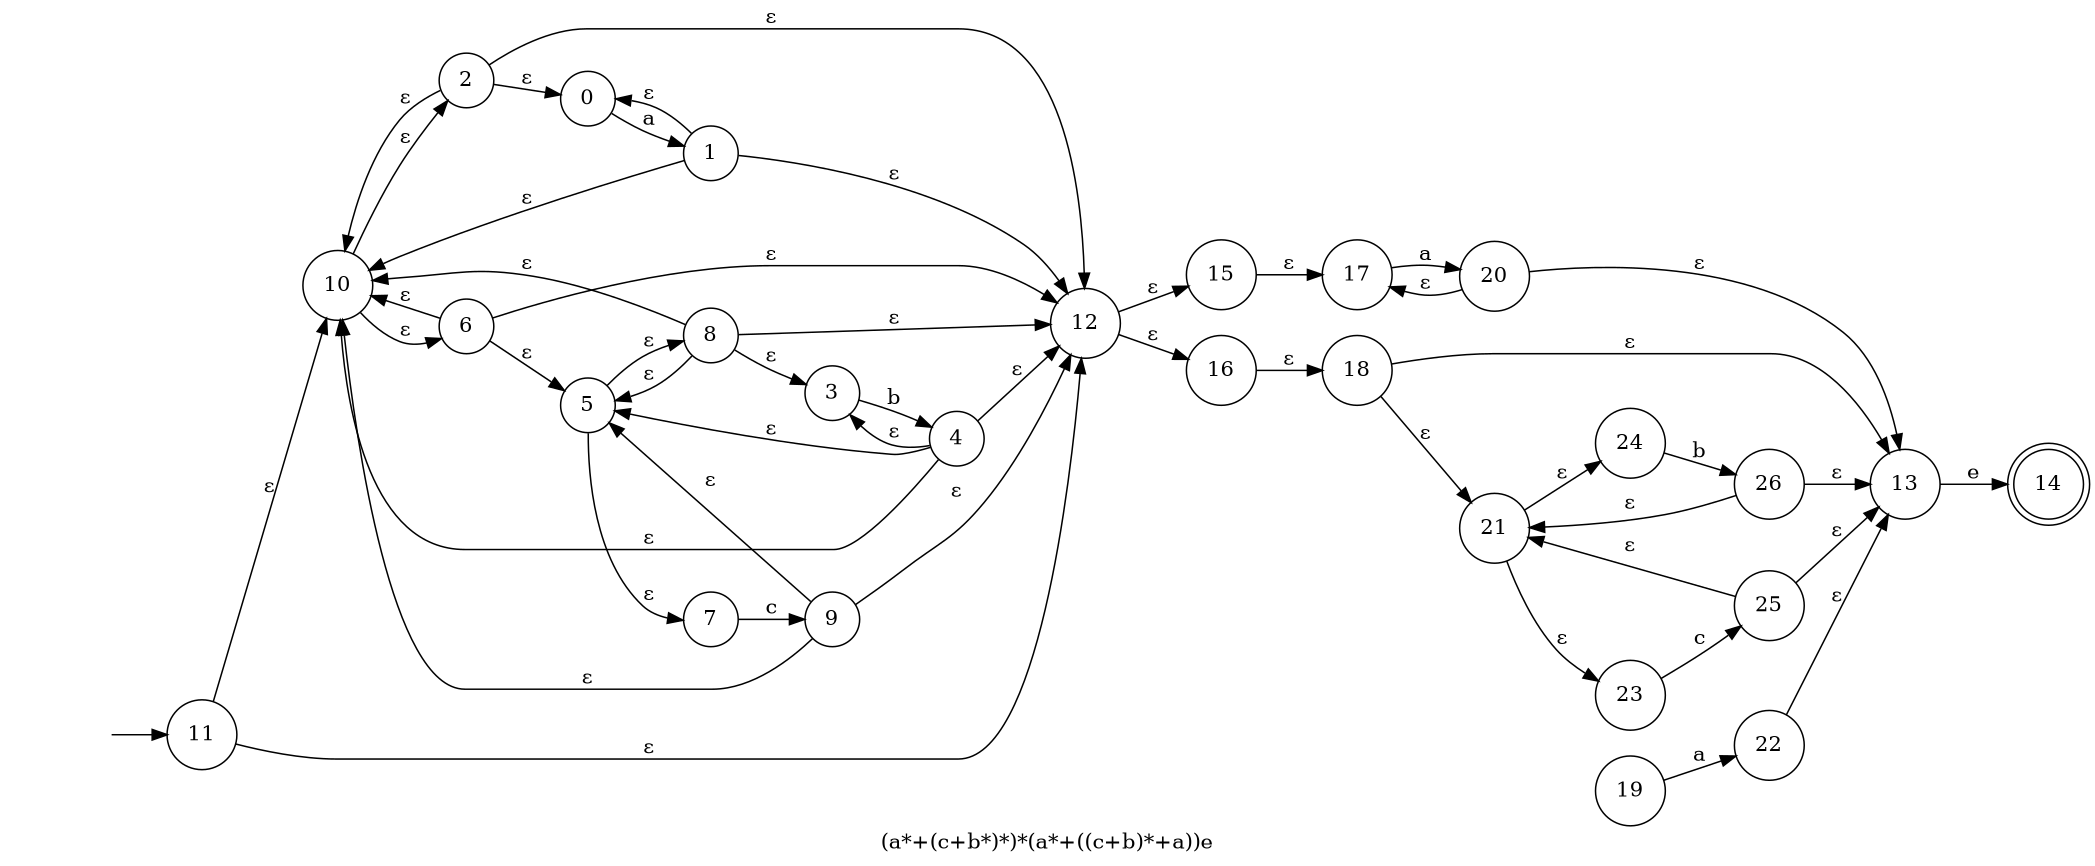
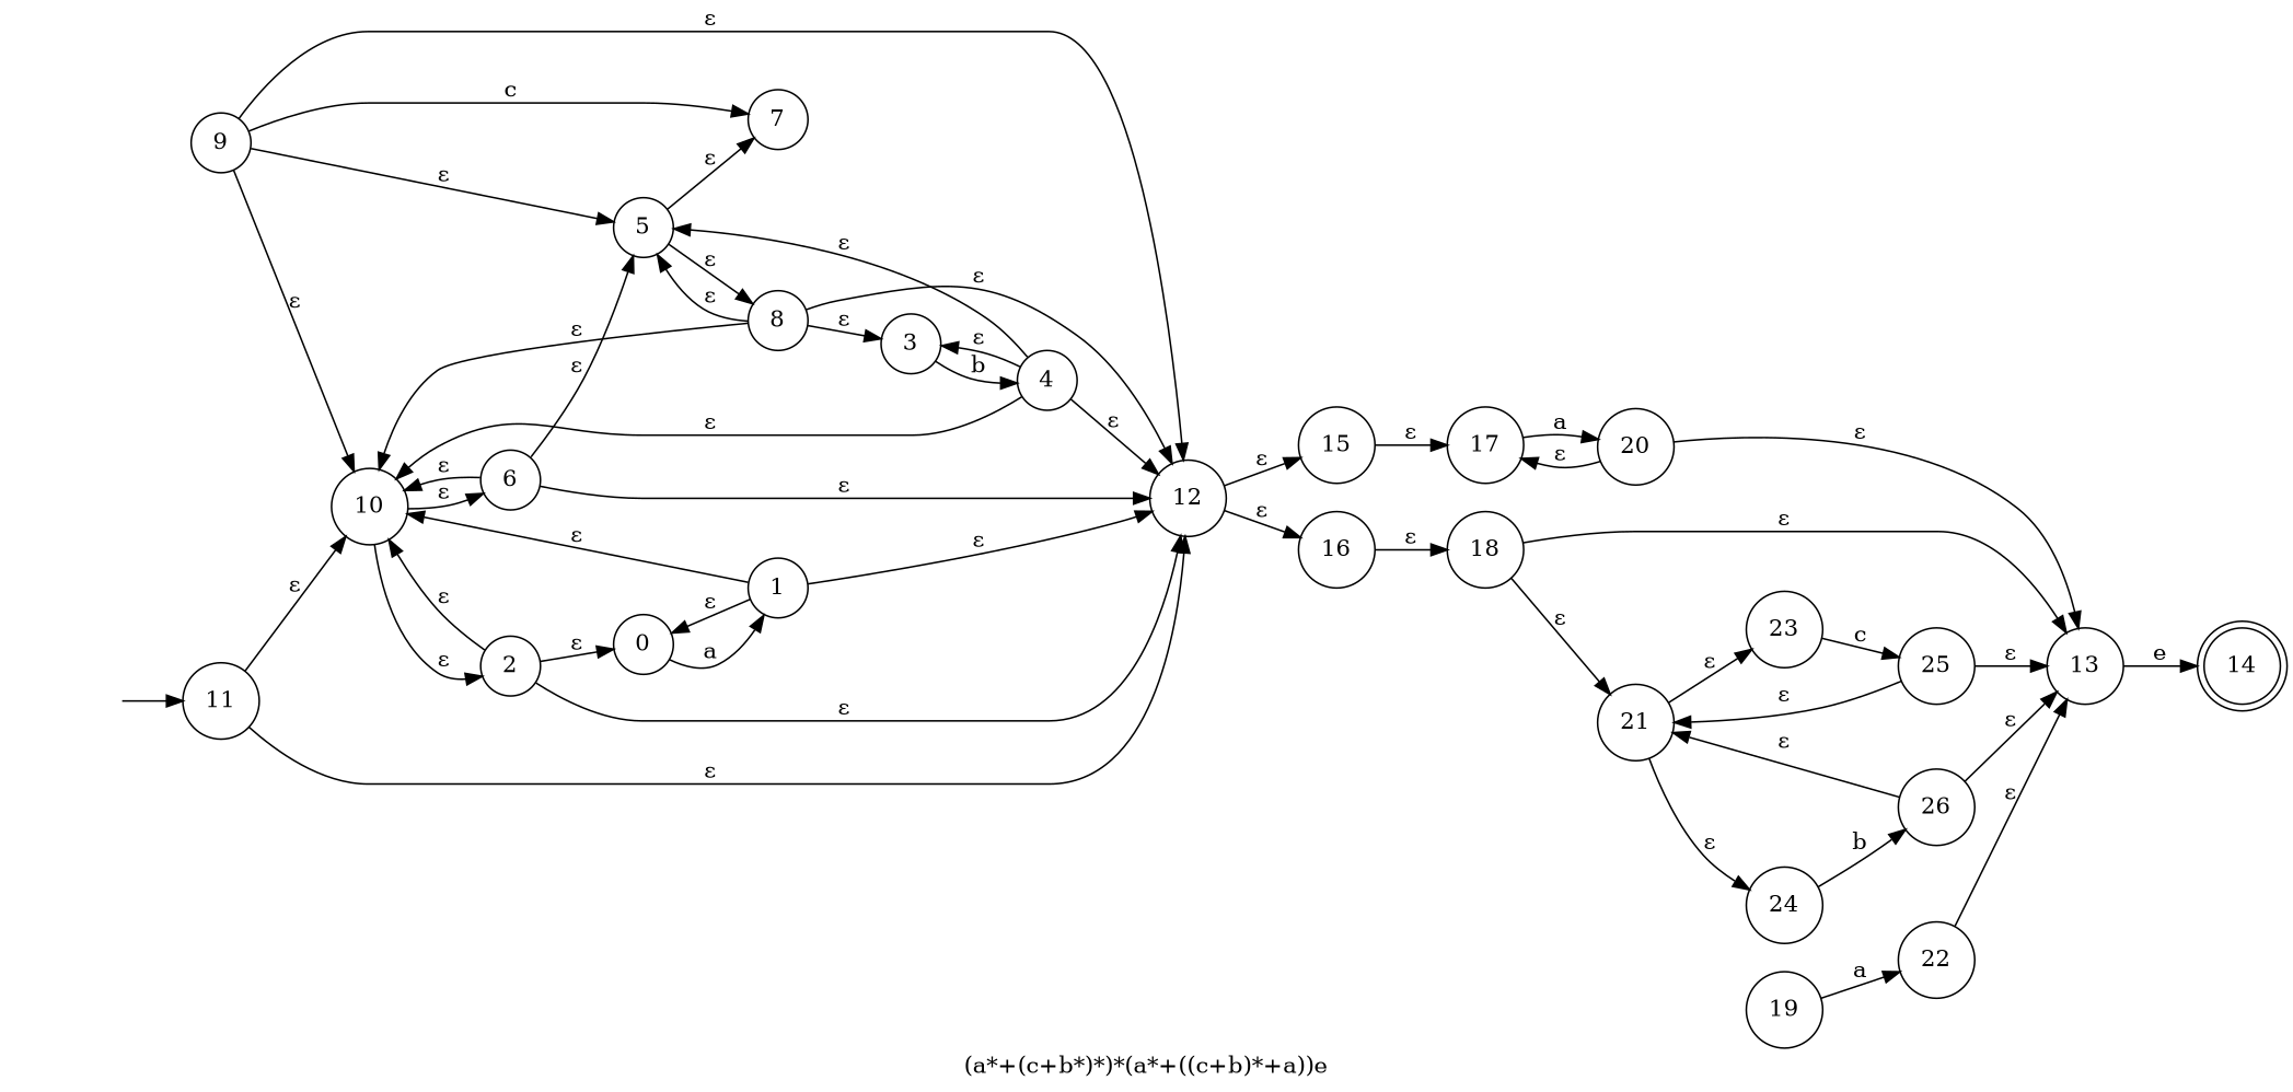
  digraph {
    label="(a*+(c+b*)*)*(a*+((c+b)*+a))e"
    rankdir=LR
    node [shape=circle]
    14 [shape=doublecircle]
    __I__ [style=invis width=0]
    11
    10
    12
    2
    6
    15
    16
    0
    5
    17
    18
    1
    7
    8
    9
    3
    4
    20
    13
    21
    19
    22
    23
    24
    25
    26
    __I__ -> 11
    11 -> 10 [label="ε"]
    11 -> 12 [label="ε"]
    10 -> 2 [label="ε"]
    10 -> 6 [label="ε"]
    12 -> 15 [label="ε"]
    12 -> 16 [label="ε"]
    2 -> 10 [label="ε"]
    2 -> 12 [label="ε"]
    2 -> 0 [label="ε"]
    6 -> 10 [label="ε"]
    6 -> 12 [label="ε"]
    6 -> 5 [label="ε"]
    15 -> 17 [label="ε"]
    16 -> 18 [label="ε"]
    0 -> 1 [label=a]
    5 -> 7 [label="ε"]
    5 -> 8 [label="ε"]
    17 -> 20 [label=a]
    18 -> 13 [label="ε"]
    18 -> 21 [label="ε"]
    1 -> 10 [label="ε"]
    1 -> 12 [label="ε"]
    1 -> 0 [label="ε"]
-   7 -> 9 [label=c]
+   9 -> 7 [label=c]
    8 -> 10 [label="ε"]
    8 -> 12 [label="ε"]
    8 -> 5 [label="ε"]
    8 -> 3 [label="ε"]
    9 -> 10 [label="ε"]
    9 -> 12 [label="ε"]
    9 -> 5 [label="ε"]
    3 -> 4 [label=b]
    4 -> 10 [label="ε"]
    4 -> 12 [label="ε"]
    4 -> 5 [label="ε"]
    4 -> 3 [label="ε"]
    20 -> 17 [label="ε"]
    20 -> 13 [label="ε"]
    13 -> 14 [label=e]
    21 -> 23 [label="ε"]
    21 -> 24 [label="ε"]
    19 -> 22 [label=a]
    22 -> 13 [label="ε"]
    23 -> 25 [label=c]
    24 -> 26 [label=b]
    25 -> 13 [label="ε"]
    25 -> 21 [label="ε"]
    26 -> 13 [label="ε"]
    26 -> 21 [label="ε"]
  }
